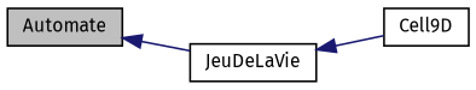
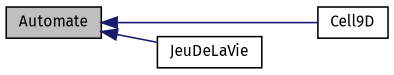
  digraph {
    fontname="Fira Sans"
    rankdir=LR
    node [color=black fillcolor=white fontname="Fira Sans" fontsize=10 shape=record style=filled]
    edge [color=midnightblue dir=back fontname="Fira Sans" fontsize=10 labelfontname=Helvetica labelfontsize=10 style=solid]
    n1 [fillcolor=grey75 fontcolor=black height=0.2 label=Automate width=0.4]
    n2 [height=0.2 label=Cell9D width=0.4]
    n3 [height=0.2 label=JeuDeLaVie width=0.4]
-   n3 -> n2
+   n1 -> n2
    n1 -> n3
  }
